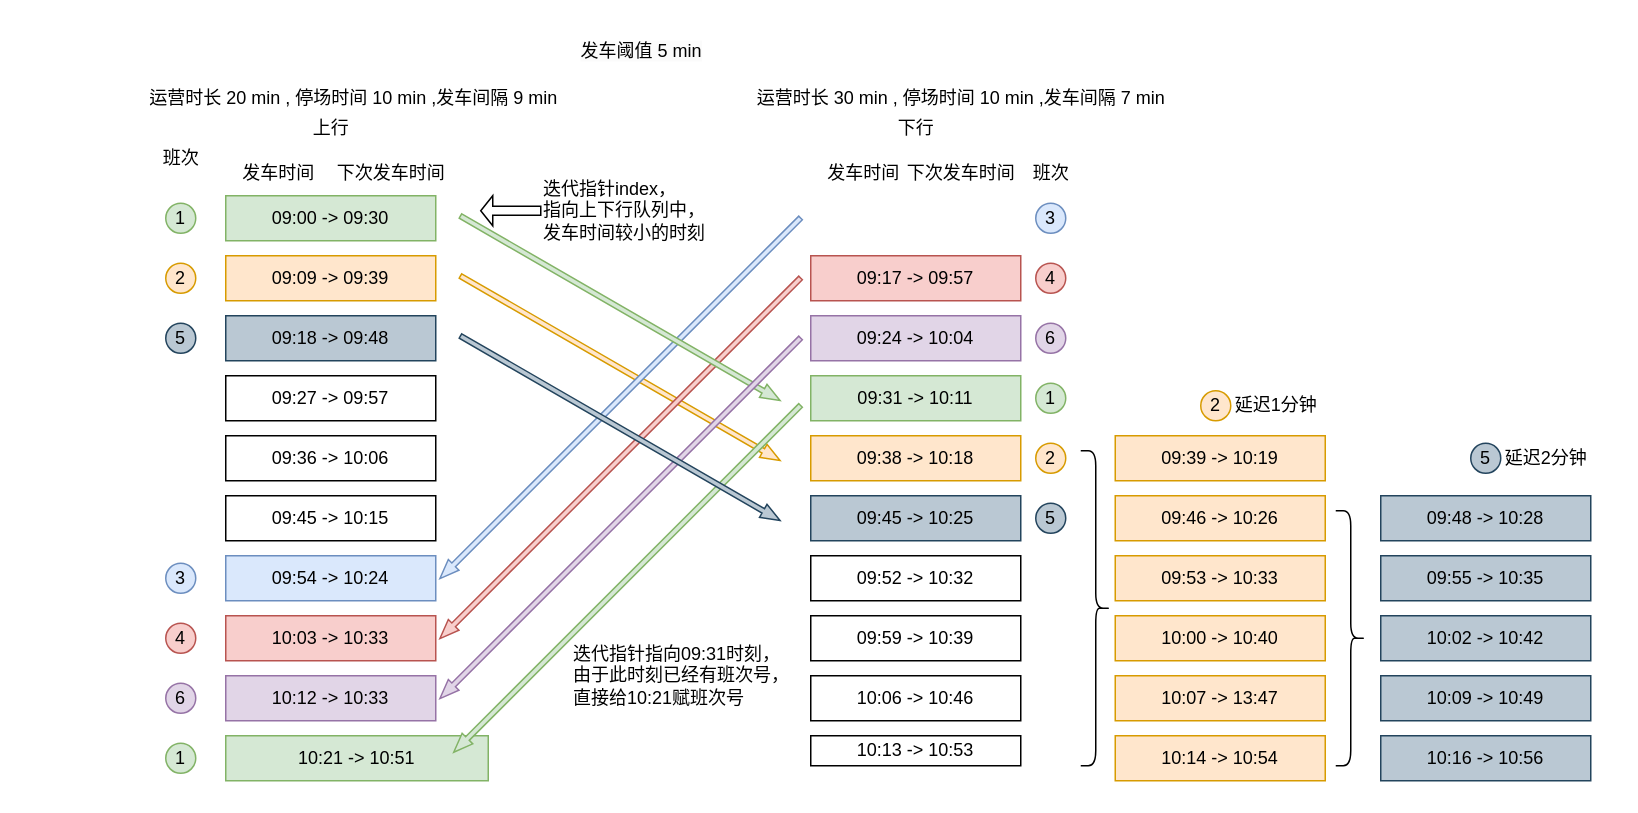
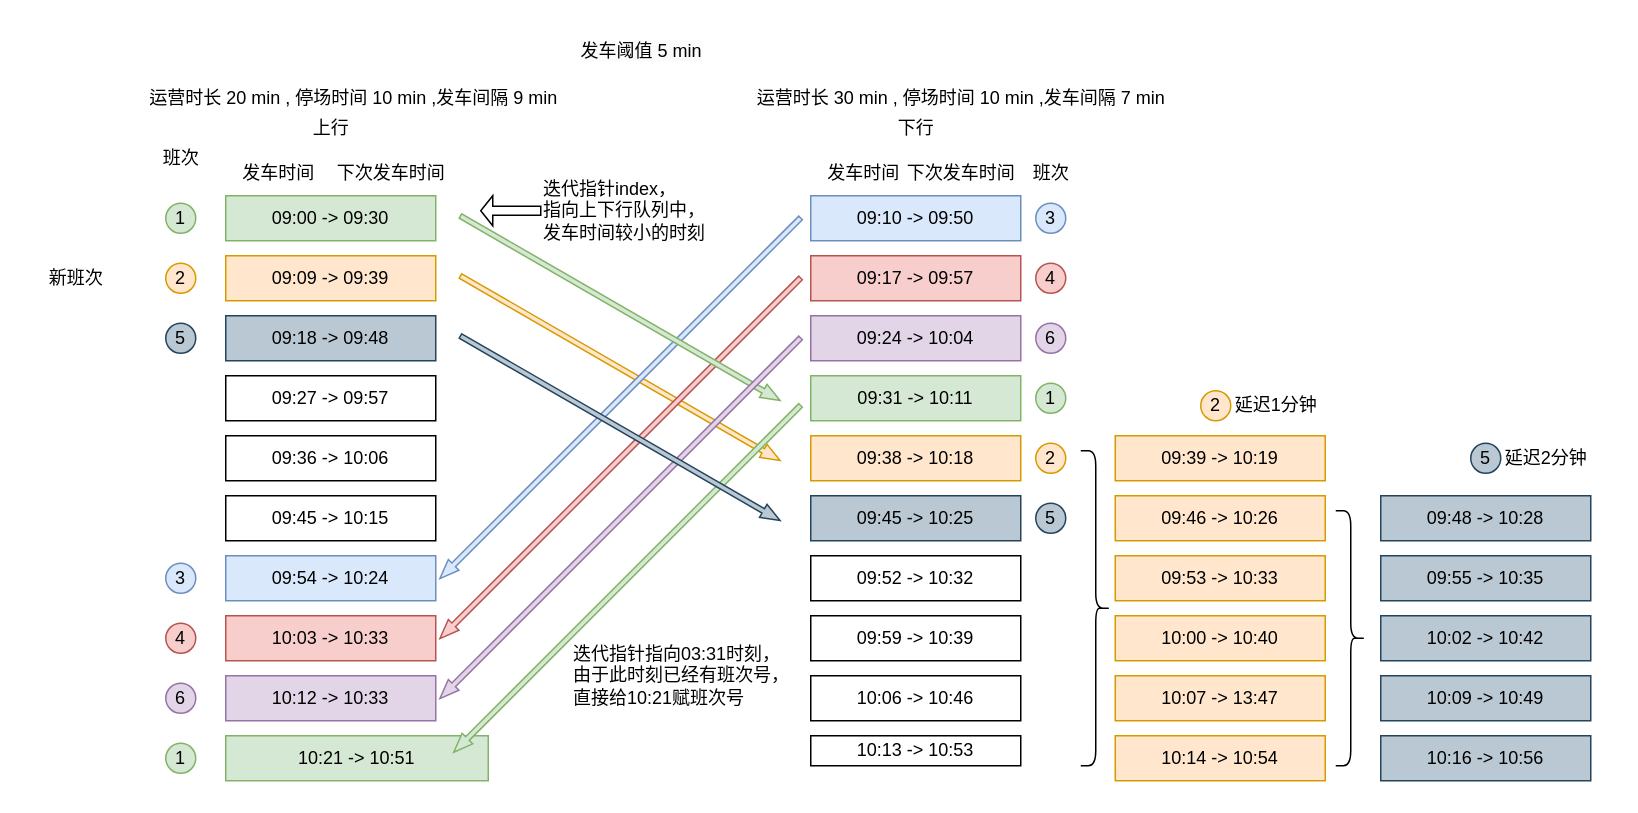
  <mxCell id="0" />
  <mxCell id="1" parent="0" />
  <mxCell id="2" value="09:00 -&amp;gt; 09:30" style="rounded=0;whiteSpace=wrap;html=1;fillColor=#d5e8d4;strokeColor=#82b366;" parent="1" vertex="1"><mxGeometry x="150" y="130" width="140" height="30" as="geometry" /></mxCell>
  <mxCell id="3" value="09:09 -&amp;gt; 09:39" style="rounded=0;whiteSpace=wrap;html=1;fillColor=#ffe6cc;strokeColor=#d79b00;" parent="1" vertex="1"><mxGeometry x="150" y="170" width="140" height="30" as="geometry" /></mxCell>
  <mxCell id="4" value="09:18 -&amp;gt; 09:48" style="rounded=0;whiteSpace=wrap;html=1;fillColor=#bac8d3;strokeColor=#23445d;" parent="1" vertex="1"><mxGeometry x="150" y="210" width="140" height="30" as="geometry" /></mxCell>
  <mxCell id="5" value="09:27 -&amp;gt; 09:57" style="rounded=0;whiteSpace=wrap;html=1;" parent="1" vertex="1"><mxGeometry x="150" y="250" width="140" height="30" as="geometry" /></mxCell>
  <mxCell id="6" value="09:36 -&amp;gt; 10:06" style="rounded=0;whiteSpace=wrap;html=1;" parent="1" vertex="1"><mxGeometry x="150" y="290" width="140" height="30" as="geometry" /></mxCell>
  <mxCell id="7" value="09:45 -&amp;gt; 10:15" style="rounded=0;whiteSpace=wrap;html=1;" parent="1" vertex="1"><mxGeometry x="150" y="330" width="140" height="30" as="geometry" /></mxCell>
  <mxCell id="8" value="09:54 -&amp;gt; 10:24" style="rounded=0;whiteSpace=wrap;html=1;fillColor=#dae8fc;strokeColor=#6c8ebf;" parent="1" vertex="1"><mxGeometry x="150" y="370" width="140" height="30" as="geometry" /></mxCell>
  <mxCell id="9" value="10:03 -&amp;gt; 10:33" style="rounded=0;whiteSpace=wrap;html=1;fillColor=#f8cecc;strokeColor=#b85450;" parent="1" vertex="1"><mxGeometry x="150" y="410" width="140" height="30" as="geometry" /></mxCell>
  <mxCell id="10" value="运营时长 20 min , 停场时间 10 min ,发车间隔 9 min" style="text;html=1;align=center;verticalAlign=middle;resizable=0;points=[];autosize=1;strokeColor=none;fillColor=none;" parent="1" vertex="1"><mxGeometry x="85" width="300" height="30" as="geometry" y="50" /></mxCell>
  <mxCell id="11" value="上行" style="text;html=1;align=center;verticalAlign=middle;resizable=0;points=[];autosize=1;strokeColor=none;fillColor=none;" parent="1" vertex="1"><mxGeometry x="195" y="70" width="50" height="30" as="geometry" /></mxCell>
  <mxCell id="12" value="发车时间" style="text;html=1;align=center;verticalAlign=middle;resizable=0;points=[];autosize=1;strokeColor=none;fillColor=none;" parent="1" vertex="1"><mxGeometry x="150" y="100" width="70" height="30" as="geometry" /></mxCell>
  <mxCell id="13" value="下次发车时间" style="text;html=1;align=center;verticalAlign=middle;resizable=0;points=[];autosize=1;strokeColor=none;fillColor=none;" parent="1" vertex="1"><mxGeometry x="210" y="100" width="100" height="30" as="geometry" /></mxCell>
+ <mxCell id="14" value="09:10 -&amp;gt; 09:50" style="rounded=0;whiteSpace=wrap;html=1;fillColor=#dae8fc;strokeColor=#6c8ebf;" parent="1" vertex="1"><mxGeometry x="540" y="130" width="140" height="30" as="geometry" /></mxCell>
  <mxCell id="15" value="09:17 -&amp;gt; 09:57" style="rounded=0;whiteSpace=wrap;html=1;fillColor=#f8cecc;strokeColor=#b85450;" parent="1" vertex="1"><mxGeometry x="540" y="170" width="140" height="30" as="geometry" /></mxCell>
  <mxCell id="16" value="09:24 -&amp;gt; 10:04" style="rounded=0;whiteSpace=wrap;html=1;fillColor=#e1d5e7;strokeColor=#9673a6;" parent="1" vertex="1"><mxGeometry x="540" y="210" width="140" height="30" as="geometry" /></mxCell>
  <mxCell id="17" value="09:31 -&amp;gt; 10:11" style="rounded=0;whiteSpace=wrap;html=1;fillColor=#d5e8d4;strokeColor=#82b366;" parent="1" vertex="1"><mxGeometry x="540" y="250" width="140" height="30" as="geometry" /></mxCell>
  <mxCell id="18" value="09:38 -&amp;gt; 10:18" style="rounded=0;whiteSpace=wrap;html=1;fillColor=#ffe6cc;strokeColor=#d79b00;" parent="1" vertex="1"><mxGeometry x="540" y="290" width="140" height="30" as="geometry" /></mxCell>
  <mxCell id="19" value="09:45 -&amp;gt; 10:25" style="rounded=0;whiteSpace=wrap;html=1;fillColor=#bac8d3;strokeColor=#23445d;" parent="1" vertex="1"><mxGeometry x="540" y="330" width="140" height="30" as="geometry" /></mxCell>
  <mxCell id="20" value="09:52 -&amp;gt; 10:32" style="rounded=0;whiteSpace=wrap;html=1;" parent="1" vertex="1"><mxGeometry x="540" y="370" width="140" height="30" as="geometry" /></mxCell>
  <mxCell id="21" value="09:59 -&amp;gt; 10:39" style="rounded=0;whiteSpace=wrap;html=1;" parent="1" vertex="1"><mxGeometry x="540" y="410" width="140" height="30" as="geometry" /></mxCell>
  <mxCell id="22" value="下行" style="text;html=1;align=center;verticalAlign=middle;resizable=0;points=[];autosize=1;strokeColor=none;fillColor=none;" parent="1" vertex="1"><mxGeometry x="585" y="70" width="50" height="30" as="geometry" /></mxCell>
  <mxCell id="23" value="发车时间" style="text;html=1;align=center;verticalAlign=middle;resizable=0;points=[];autosize=1;strokeColor=none;fillColor=none;" parent="1" vertex="1"><mxGeometry x="540" y="100" width="70" height="30" as="geometry" /></mxCell>
  <mxCell id="24" value="下次发车时间" style="text;html=1;align=center;verticalAlign=middle;resizable=0;points=[];autosize=1;strokeColor=none;fillColor=none;" parent="1" vertex="1"><mxGeometry x="590" y="100" width="100" height="30" as="geometry" /></mxCell>
  <mxCell id="25" value="" style="html=1;shadow=0;dashed=0;align=center;verticalAlign=middle;shape=mxgraph.arrows2.arrow;dy=0.66;dx=12.92;notch=0;rotation=30;fillColor=#ffe6cc;strokeColor=#d79b00;" parent="1" vertex="1"><mxGeometry x="290" y="240" width="246" height="10" as="geometry" /></mxCell>
+ <mxCell id="26" value="新班次" style="text;html=1;align=center;verticalAlign=middle;resizable=0;points=[];autosize=1;strokeColor=none;fillColor=none;fontColor=#000000;" parent="1" vertex="1"><mxGeometry x="20" y="170" width="60" height="30" as="geometry" /></mxCell>
  <mxCell id="27" value="" style="shape=curlyBracket;whiteSpace=wrap;html=1;rounded=1;flipH=1;labelPosition=right;verticalLabelPosition=middle;align=left;verticalAlign=middle;" parent="1" vertex="1"><mxGeometry x="720" y="300" width="20" height="210" as="geometry" /></mxCell>
  <mxCell id="28" value="10:12 -&amp;gt; 10:33" style="rounded=0;whiteSpace=wrap;html=1;fillColor=#e1d5e7;strokeColor=#9673a6;" parent="1" vertex="1"><mxGeometry x="150" y="450" width="140" height="30" as="geometry" /></mxCell>
  <mxCell id="29" value="10:21 -&amp;gt; 10:51" style="rounded=0;whiteSpace=wrap;html=1;fillColor=#d5e8d4;strokeColor=#82b366;" parent="1" vertex="1"><mxGeometry x="150" y="490" width="175" height="30" as="geometry" /></mxCell>
  <mxCell id="30" value="10:06 -&amp;gt; 10:46" style="rounded=0;whiteSpace=wrap;html=1;" parent="1" vertex="1"><mxGeometry x="540" y="450" width="140" height="30" as="geometry" /></mxCell>
  <mxCell id="31" value="10:13 -&amp;gt; 10:53" style="rounded=0;whiteSpace=wrap;html=1;" parent="1" vertex="1"><mxGeometry x="540" y="490" width="140" height="20" as="geometry" /></mxCell>
  <mxCell id="32" value="&lt;span style=&quot;color: rgb(0, 0, 0); font-family: Helvetica; font-size: 12px; font-style: normal; font-variant-ligatures: normal; font-variant-caps: normal; font-weight: 400; letter-spacing: normal; orphans: 2; text-align: center; text-indent: 0px; text-transform: none; widows: 2; word-spacing: 0px; -webkit-text-stroke-width: 0px; background-color: rgb(251, 251, 251); text-decoration-thickness: initial; text-decoration-style: initial; text-decoration-color: initial; float: none; display: inline !important;&quot;&gt;发车阈值 5 min&lt;/span&gt;" style="text;whiteSpace=wrap;html=1;" parent="1" vertex="1"><mxGeometry x="385" y="20" width="130" height="40" as="geometry" /></mxCell>
  <mxCell id="33" value="运营时长 30 min , 停场时间 10 min ,发车间隔 7 min" style="text;html=1;align=center;verticalAlign=middle;resizable=0;points=[];autosize=1;strokeColor=none;fillColor=none;" parent="1" vertex="1"><mxGeometry x="490" width="300" height="30" as="geometry" y="50" /></mxCell>
  <mxCell id="34" value="09:39 -&amp;gt; 10:19" style="rounded=0;whiteSpace=wrap;html=1;fillColor=#ffe6cc;strokeColor=#d79b00;" parent="1" vertex="1"><mxGeometry x="743" y="290" width="140" height="30" as="geometry" /></mxCell>
  <mxCell id="35" value="09:46 -&amp;gt; 10:26" style="rounded=0;whiteSpace=wrap;html=1;fillColor=#ffe6cc;strokeColor=#d79b00;" parent="1" vertex="1"><mxGeometry x="743" y="330" width="140" height="30" as="geometry" /></mxCell>
  <mxCell id="36" value="09:53 -&amp;gt; 10:33" style="rounded=0;whiteSpace=wrap;html=1;fillColor=#ffe6cc;strokeColor=#d79b00;" parent="1" vertex="1"><mxGeometry x="743" y="370" width="140" height="30" as="geometry" /></mxCell>
  <mxCell id="37" value="10:00 -&amp;gt; 10:40" style="rounded=0;whiteSpace=wrap;html=1;fillColor=#ffe6cc;strokeColor=#d79b00;" parent="1" vertex="1"><mxGeometry x="743" y="410" width="140" height="30" as="geometry" /></mxCell>
  <mxCell id="38" value="10:07 -&amp;gt; 13:47" style="rounded=0;whiteSpace=wrap;html=1;fillColor=#ffe6cc;strokeColor=#d79b00;" parent="1" vertex="1"><mxGeometry x="743" y="450" width="140" height="30" as="geometry" /></mxCell>
  <mxCell id="39" value="10:14 -&amp;gt; 10:54" style="rounded=0;whiteSpace=wrap;html=1;fillColor=#ffe6cc;strokeColor=#d79b00;" parent="1" vertex="1"><mxGeometry x="743" y="490" width="140" height="30" as="geometry" /></mxCell>
  <mxCell id="40" value="" style="html=1;shadow=0;dashed=0;align=center;verticalAlign=middle;shape=mxgraph.arrows2.arrow;dy=0.66;dx=12.92;notch=0;rotation=-225;fillColor=#dae8fc;strokeColor=#6c8ebf;" parent="1" vertex="1"><mxGeometry x="243" y="260" width="340" height="10" as="geometry" /></mxCell>
  <mxCell id="41" value="" style="html=1;shadow=0;dashed=0;align=center;verticalAlign=middle;shape=mxgraph.arrows2.arrow;dy=0.66;dx=12.92;notch=0;rotation=-225;fillColor=#f8cecc;strokeColor=#b85450;" parent="1" vertex="1"><mxGeometry x="243" y="300" width="340" height="10" as="geometry" /></mxCell>
  <mxCell id="42" value="" style="html=1;shadow=0;dashed=0;align=center;verticalAlign=middle;shape=mxgraph.arrows2.arrow;dy=0.66;dx=12.92;notch=0;rotation=30;fillColor=#d5e8d4;strokeColor=#82b366;" parent="1" vertex="1"><mxGeometry x="290" y="200" width="246" height="10" as="geometry" /></mxCell>
  <mxCell id="43" value="1" style="ellipse;whiteSpace=wrap;html=1;aspect=fixed;fillColor=#d5e8d4;strokeColor=#82b366;" parent="1" vertex="1"><mxGeometry x="110" y="135" width="20" height="20" as="geometry" /></mxCell>
  <mxCell id="44" value="2" style="ellipse;whiteSpace=wrap;html=1;aspect=fixed;fillColor=#ffe6cc;strokeColor=#d79b00;" parent="1" vertex="1"><mxGeometry x="110" y="175" width="20" height="20" as="geometry" /></mxCell>
  <mxCell id="45" value="3" style="ellipse;whiteSpace=wrap;html=1;aspect=fixed;fillColor=#dae8fc;strokeColor=#6c8ebf;" parent="1" vertex="1"><mxGeometry x="690" y="135" width="20" height="20" as="geometry" /></mxCell>
  <mxCell id="46" value="4" style="ellipse;whiteSpace=wrap;html=1;aspect=fixed;fillColor=#f8cecc;strokeColor=#b85450;" parent="1" vertex="1"><mxGeometry x="690" y="175" width="20" height="20" as="geometry" /></mxCell>
  <mxCell id="47" value="1" style="ellipse;whiteSpace=wrap;html=1;aspect=fixed;fillColor=#d5e8d4;strokeColor=#82b366;" parent="1" vertex="1"><mxGeometry x="690" y="255" width="20" height="20" as="geometry" /></mxCell>
  <mxCell id="48" value="2" style="ellipse;whiteSpace=wrap;html=1;aspect=fixed;fillColor=#ffe6cc;strokeColor=#d79b00;" parent="1" vertex="1"><mxGeometry x="690" y="295" width="20" height="20" as="geometry" /></mxCell>
  <mxCell id="49" value="3" style="ellipse;whiteSpace=wrap;html=1;aspect=fixed;fillColor=#dae8fc;strokeColor=#6c8ebf;" parent="1" vertex="1"><mxGeometry x="110" y="375" width="20" height="20" as="geometry" /></mxCell>
  <mxCell id="50" value="4" style="ellipse;whiteSpace=wrap;html=1;aspect=fixed;fillColor=#f8cecc;strokeColor=#b85450;" parent="1" vertex="1"><mxGeometry x="110" y="415" width="20" height="20" as="geometry" /></mxCell>
  <mxCell id="51" value="" style="html=1;shadow=0;dashed=0;align=center;verticalAlign=middle;shape=mxgraph.arrows2.arrow;dy=0.66;dx=12.92;notch=0;rotation=-225;fillColor=#d5e8d4;strokeColor=#82b366;" parent="1" vertex="1"><mxGeometry x="254.1" y="380.4" width="327" height="10" as="geometry" /></mxCell>
  <mxCell id="52" value="1" style="ellipse;whiteSpace=wrap;html=1;aspect=fixed;fillColor=#d5e8d4;strokeColor=#82b366;" parent="1" vertex="1"><mxGeometry x="110" y="495" width="20" height="20" as="geometry" /></mxCell>
  <mxCell id="53" value="" style="shape=singleArrow;whiteSpace=wrap;html=1;rotation=-180;" parent="1" vertex="1"><mxGeometry x="320" y="130" width="40" height="20" as="geometry" /></mxCell>
  <mxCell id="54" value="" style="html=1;shadow=0;dashed=0;align=center;verticalAlign=middle;shape=mxgraph.arrows2.arrow;dy=0.66;dx=12.92;notch=0;rotation=-225;fillColor=#e1d5e7;strokeColor=#9673a6;" parent="1" vertex="1"><mxGeometry x="243" y="340" width="340" height="10" as="geometry" /></mxCell>
  <mxCell id="55" value="迭代指针index，&lt;br&gt;指向上下行队列中，&lt;br&gt;发车时间较小的时刻" style="text;html=1;align=left;verticalAlign=middle;resizable=0;points=[];autosize=1;strokeColor=none;fillColor=none;" parent="1" vertex="1"><mxGeometry x="360" y="110" width="130" height="60" as="geometry" /></mxCell>
- <mxCell id="56" value="迭代指针指向09:31时刻，&lt;br&gt;由于此时刻已经有班次号，&lt;br&gt;直接给10:21赋班次号" style="text;html=1;align=left;verticalAlign=middle;resizable=0;points=[];autosize=1;strokeColor=none;fillColor=none;" parent="1" vertex="1"><mxGeometry x="380" y="420" width="170" height="60" as="geometry" /></mxCell>
+ <mxCell id="56" value="迭代指针指向03:31时刻，&lt;br&gt;由于此时刻已经有班次号，&lt;br&gt;直接给10:21赋班次号" style="text;html=1;align=left;verticalAlign=middle;resizable=0;points=[];autosize=1;strokeColor=none;fillColor=none;" parent="1" vertex="1"><mxGeometry x="380" y="420" width="170" height="60" as="geometry" /></mxCell>
  <mxCell id="57" value="5" style="ellipse;whiteSpace=wrap;html=1;aspect=fixed;fillColor=#bac8d3;strokeColor=#23445d;" parent="1" vertex="1"><mxGeometry x="110" y="215" width="20" height="20" as="geometry" /></mxCell>
  <mxCell id="58" value="6" style="ellipse;whiteSpace=wrap;html=1;aspect=fixed;fillColor=#e1d5e7;strokeColor=#9673a6;" parent="1" vertex="1"><mxGeometry x="690" y="215" width="20" height="20" as="geometry" /></mxCell>
  <mxCell id="59" value="6" style="ellipse;whiteSpace=wrap;html=1;aspect=fixed;fillColor=#e1d5e7;strokeColor=#9673a6;" parent="1" vertex="1"><mxGeometry x="110" y="455" width="20" height="20" as="geometry" /></mxCell>
  <mxCell id="60" value="班次" style="text;html=1;align=center;verticalAlign=middle;resizable=0;points=[];autosize=1;strokeColor=none;fillColor=none;" parent="1" vertex="1"><mxGeometry x="95" y="90" width="50" height="30" as="geometry" /></mxCell>
  <mxCell id="61" value="班次" style="text;html=1;align=center;verticalAlign=middle;resizable=0;points=[];autosize=1;strokeColor=none;fillColor=none;" parent="1" vertex="1"><mxGeometry x="675" y="100" width="50" height="30" as="geometry" /></mxCell>
  <mxCell id="62" value="" style="html=1;shadow=0;dashed=0;align=center;verticalAlign=middle;shape=mxgraph.arrows2.arrow;dy=0.66;dx=12.92;notch=0;rotation=30;fillColor=#bac8d3;strokeColor=#23445d;" parent="1" vertex="1"><mxGeometry x="290" y="280" width="246" height="10" as="geometry" /></mxCell>
  <mxCell id="63" value="09:48 -&amp;gt; 10:28" style="rounded=0;whiteSpace=wrap;html=1;fillColor=#bac8d3;strokeColor=#23445d;" parent="1" vertex="1"><mxGeometry x="920" y="330" width="140" height="30" as="geometry" /></mxCell>
  <mxCell id="64" value="09:55 -&amp;gt; 10:35" style="rounded=0;whiteSpace=wrap;html=1;fillColor=#bac8d3;strokeColor=#23445d;" parent="1" vertex="1"><mxGeometry x="920" y="370" width="140" height="30" as="geometry" /></mxCell>
  <mxCell id="65" value="10:02 -&amp;gt; 10:42" style="rounded=0;whiteSpace=wrap;html=1;fillColor=#bac8d3;strokeColor=#23445d;" parent="1" vertex="1"><mxGeometry x="920" y="410" width="140" height="30" as="geometry" /></mxCell>
  <mxCell id="66" value="10:09 -&amp;gt; 10:49" style="rounded=0;whiteSpace=wrap;html=1;fillColor=#bac8d3;strokeColor=#23445d;" parent="1" vertex="1"><mxGeometry x="920" y="450" width="140" height="30" as="geometry" /></mxCell>
  <mxCell id="67" value="10:16 -&amp;gt; 10:56" style="rounded=0;whiteSpace=wrap;html=1;fillColor=#bac8d3;strokeColor=#23445d;" parent="1" vertex="1"><mxGeometry x="920" y="490" width="140" height="30" as="geometry" /></mxCell>
  <mxCell id="68" value="2" style="ellipse;whiteSpace=wrap;html=1;aspect=fixed;fillColor=#ffe6cc;strokeColor=#d79b00;" parent="1" vertex="1"><mxGeometry x="800" y="260" width="20" height="20" as="geometry" /></mxCell>
  <mxCell id="69" value="5" style="ellipse;whiteSpace=wrap;html=1;aspect=fixed;fillColor=#bac8d3;strokeColor=#23445d;" parent="1" vertex="1"><mxGeometry x="980" y="295" width="20" height="20" as="geometry" /></mxCell>
  <mxCell id="70" value="5" style="ellipse;whiteSpace=wrap;html=1;aspect=fixed;fillColor=#bac8d3;strokeColor=#23445d;" parent="1" vertex="1"><mxGeometry x="690" y="335" width="20" height="20" as="geometry" /></mxCell>
  <mxCell id="71" value="延迟1分钟" style="text;html=1;align=center;verticalAlign=middle;resizable=0;points=[];autosize=1;strokeColor=none;fillColor=none;" parent="1" vertex="1"><mxGeometry x="810" y="255" width="80" height="30" as="geometry" /></mxCell>
  <mxCell id="72" value="延迟2分钟" style="text;html=1;align=center;verticalAlign=middle;resizable=0;points=[];autosize=1;strokeColor=none;fillColor=none;" parent="1" vertex="1"><mxGeometry x="990" y="290" width="80" height="30" as="geometry" /></mxCell>
  <mxCell id="73" value="" style="shape=curlyBracket;whiteSpace=wrap;html=1;rounded=1;flipH=1;labelPosition=right;verticalLabelPosition=middle;align=left;verticalAlign=middle;" parent="1" vertex="1"><mxGeometry x="890" y="340" width="20" height="170" as="geometry" /></mxCell>
